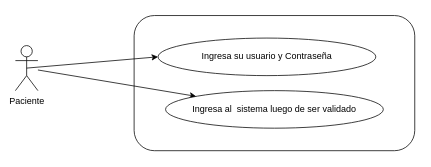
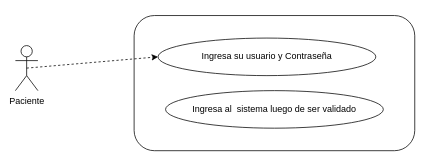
  <mxCell id="0" />
  <mxCell id="1" parent="0" />
  <mxCell id="2" value="" style="rounded=1;whiteSpace=wrap;html=1;" vertex="1" parent="1"><mxGeometry x="178.12" y="20" width="373.75" height="180" as="geometry" /></mxCell>
- <mxCell id="3" style="rounded=0;orthogonalLoop=1;jettySize=auto;html=1;" edge="1" parent="1" source="4" target="6"><mxGeometry relative="1" as="geometry" /></mxCell>
  <mxCell id="4" value="&lt;font style=&quot;vertical-align: inherit;&quot;&gt;&lt;font style=&quot;vertical-align: inherit;&quot;&gt;Paciente&lt;/font&gt;&lt;/font&gt;" style="shape=umlActor;verticalLabelPosition=bottom;verticalAlign=top;html=1;outlineConnect=0;" vertex="1" parent="1"><mxGeometry x="20" y="60" width="30" height="60" as="geometry" /></mxCell>
  <mxCell id="5" value="&lt;font style=&quot;vertical-align: inherit;&quot;&gt;&lt;font style=&quot;vertical-align: inherit;&quot;&gt;&lt;font style=&quot;vertical-align: inherit;&quot;&gt;&lt;font style=&quot;vertical-align: inherit;&quot;&gt;Ingresa su usuario y Contraseña&lt;/font&gt;&lt;/font&gt;&lt;/font&gt;&lt;/font&gt;" style="ellipse;whiteSpace=wrap;html=1;" vertex="1" parent="1"><mxGeometry x="210" y="50" width="290" height="50" as="geometry" /></mxCell>
  <mxCell id="6" value="&lt;font style=&quot;vertical-align: inherit;&quot;&gt;&lt;font style=&quot;vertical-align: inherit;&quot;&gt;Ingresa al&amp;nbsp; sistema luego de ser validado&lt;/font&gt;&lt;/font&gt;" style="ellipse;whiteSpace=wrap;html=1;" vertex="1" parent="1"><mxGeometry x="220" y="120" width="290" height="50" as="geometry" /></mxCell>
- <mxCell id="7" style="rounded=0;orthogonalLoop=1;jettySize=auto;html=1;exitX=0.5;exitY=0.5;exitDx=0;exitDy=0;exitPerimeter=0;entryX=0;entryY=0.5;entryDx=0;entryDy=0;" edge="1" parent="1" source="4" target="5"><mxGeometry relative="1" as="geometry" /></mxCell>
+ <mxCell id="7" style="rounded=0;orthogonalLoop=1;jettySize=auto;html=1;exitX=0.5;exitY=0.5;exitDx=0;exitDy=0;exitPerimeter=0;entryX=0;entryY=0.5;entryDx=0;entryDy=0;dashed=1;" edge="1" parent="1" source="4" target="5"><mxGeometry relative="1" as="geometry" /></mxCell>
